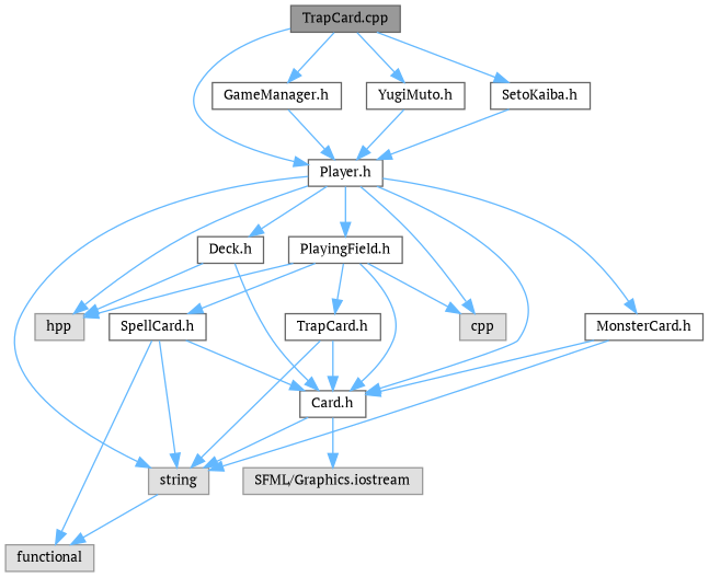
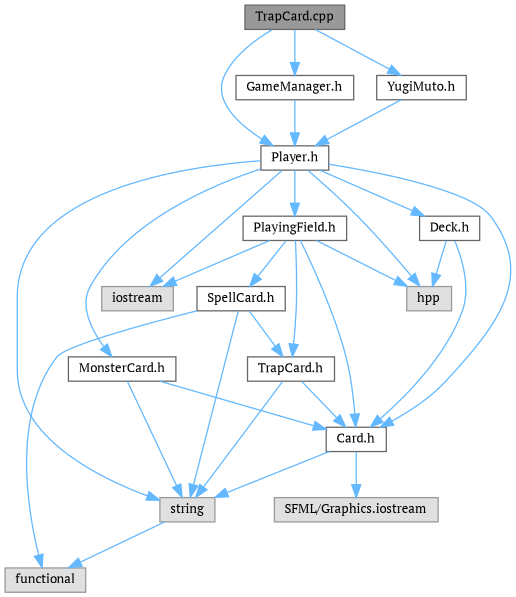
  digraph {
    fontname="PT Serif"
    node [color=grey40 fillcolor=white fontname="PT Serif" fontsize=10 shape=box style=filled]
    edge [color=steelblue1 fontname="PT Serif" fontsize=10 labelfontname=Helvetica labelfontsize=10 style=solid]
    n1 [color=gray40 fillcolor=grey60 fontcolor=black height=0.2 label="TrapCard.cpp" width=0.4]
    n2 [height=0.2 label="GameManager.h" width=0.4]
    n3 [height=0.2 label="Player.h" width=0.4]
    n4 [height=0.2 label="YugiMuto.h" width=0.4]
-   n5 [height=0.2 label="SetoKaiba.h" width=0.4]
-   n6 [color=grey60 fillcolor="#E0E0E0" height=0.2 label=cpp width=0.4]
+   n6 [color=grey60 fillcolor="#E0E0E0" height=0.2 label=iostream width=0.4]
    n7 [color=grey60 fillcolor="#E0E0E0" height=0.2 label=string width=0.4]
    n8 [color=grey60 fillcolor="#E0E0E0" height=0.2 label=hpp width=0.4]
    n9 [height=0.2 label="Deck.h" width=0.4]
    n10 [height=0.2 label="Card.h" width=0.4]
    n11 [height=0.2 label="PlayingField.h" width=0.4]
    n12 [height=0.2 label="MonsterCard.h" width=0.4]
    n13 [color=grey60 fillcolor="#E0E0E0" height=0.2 label=functional width=0.4]
    n14 [color=grey60 fillcolor="#E0E0E0" height=0.2 label="SFML/Graphics.iostream" width=0.4]
    n15 [height=0.2 label="SpellCard.h" width=0.4]
    n16 [height=0.2 label="TrapCard.h" width=0.4]
    n1 -> n2
    n1 -> n3
    n1 -> n4
-   n1 -> n5
    n2 -> n3
    n3 -> n6
    n3 -> n7
    n3 -> n8
    n3 -> n9
    n3 -> n10
    n3 -> n11
    n3 -> n12
    n4 -> n3
-   n5 -> n3
    n7 -> n13
    n9 -> n8
    n9 -> n10
    n10 -> n7
    n10 -> n14
    n11 -> n6
    n11 -> n8
    n11 -> n10
    n11 -> n15
    n11 -> n16
    n12 -> n7
    n12 -> n10
    n15 -> n7
-   n15 -> n10
+   n15 -> n16
    n15 -> n13
    n16 -> n7
    n16 -> n10
  }
